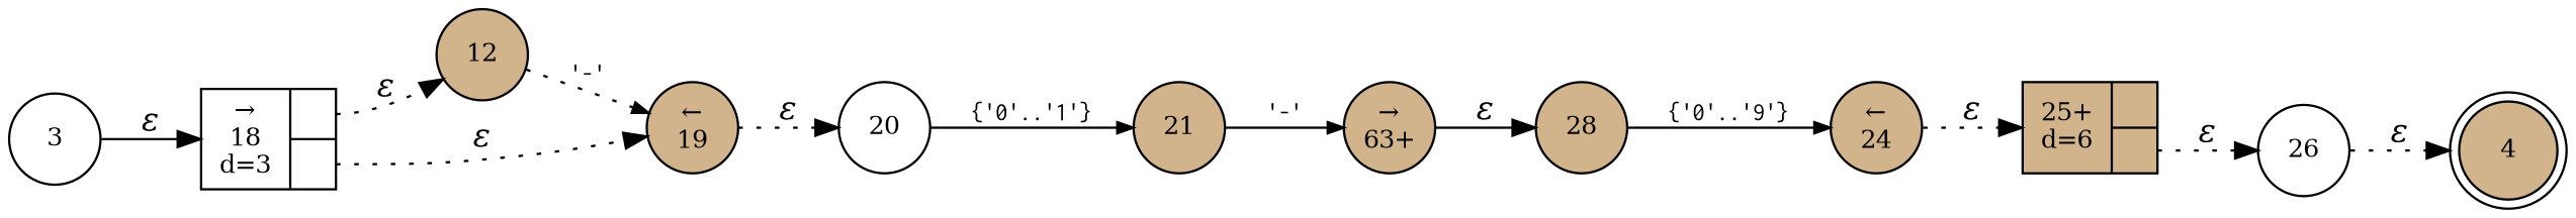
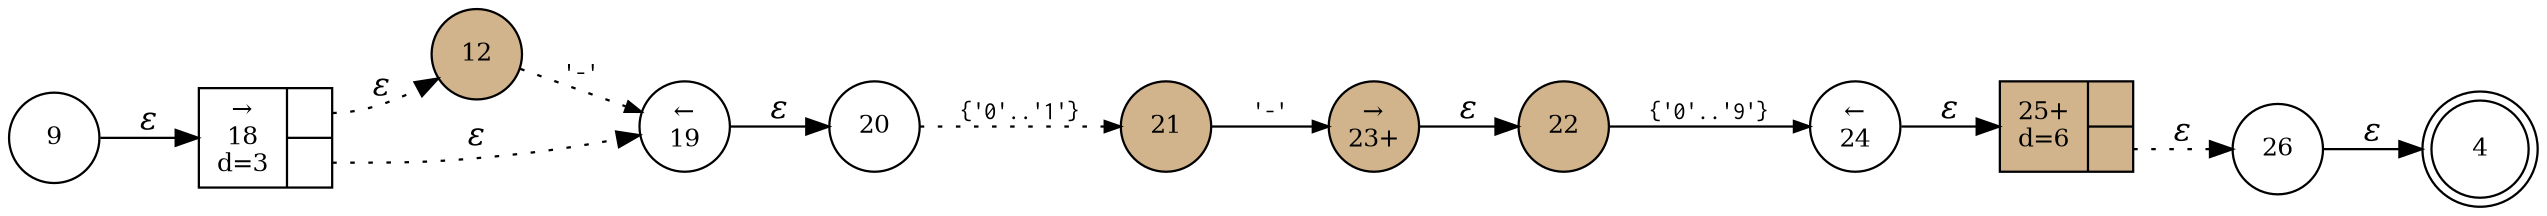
  digraph {
    rankdir=LR
    node [fillcolor=tan fixedsize=true fontsize=11 shape=circle style=filled peripheries=1]
    edge [fontname="Times-Italic" style=dotted]
-   n1 [label=4 shape=doublecircle width=.6 peripheries=""]
+   n1 [fillcolor=white label=4 shape=doublecircle width=.6 peripheries=""]
    n2 [label=12 width=.55]
-   n3 [label="&larr;\n19" width=.55]
+   n3 [fillcolor=white label="&larr;\n19" width=.55]
    n4 [fillcolor=white label=20 width=.55]
    n5 [fillcolor=white fixedsize=false label="{&rarr;\n18\nd=3|{<p0>|<p1>}}" shape=record]
-   n6 [fillcolor=white label=3 width=.55]
+   n6 [fillcolor=white label=9 width=.55]
    n7 [label=21 width=.55]
-   n8 [label="&rarr;\n63+" width=.55]
-   n9 [label=28 width=.55]
-   n10 [label="&larr;\n24" width=.55]
+   n8 [label="&rarr;\n23+" width=.55]
+   n9 [label=22 width=.55]
+   n10 [fillcolor=white label="&larr;\n24" width=.55]
    n11 [fixedsize=false label="{25+\nd=6|{<p0>|<p1>}}" shape=record]
    n12 [fillcolor=white label=26 width=.55]
    n2 -> n3 [arrowhead=normal arrowsize=.7 fontname=Courier fontsize=11 label="'-'"]
-   n3 -> n4 [label="&epsilon;"]
-   n4 -> n7 [arrowhead=normal arrowsize=.7 fontname=Courier fontsize=11 label="{'0'..'1'}" style=solid]
+   n3 -> n4 [label="&epsilon;" style=solid]
+   n4 -> n7 [arrowhead=normal arrowsize=.7 fontname=Courier fontsize=11 label="{'0'..'1'}"]
    n5 -> n2 [label="&epsilon;" tailport=p0]
    n5 -> n3 [label="&epsilon;" tailport=p1]
    n6 -> n5 [label="&epsilon;" style=solid]
    n7 -> n8 [arrowhead=normal arrowsize=.7 fontname=Courier fontsize=11 label="'-'" style=solid]
    n8 -> n9 [label="&epsilon;" style=solid]
    n9 -> n10 [arrowhead=normal arrowsize=.7 fontname=Courier fontsize=11 label="{'0'..'9'}" style=solid]
-   n10 -> n11 [label="&epsilon;"]
+   n10 -> n11 [label="&epsilon;" style=solid]
    n11 -> n12 [label="&epsilon;" tailport=p1]
-   n12 -> n1 [label="&epsilon;"]
+   n12 -> n1 [label="&epsilon;" style=solid]
  }
